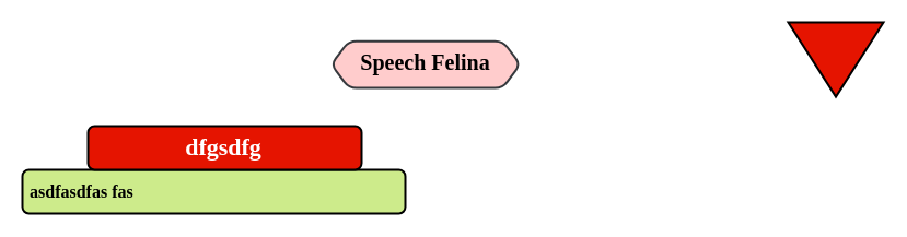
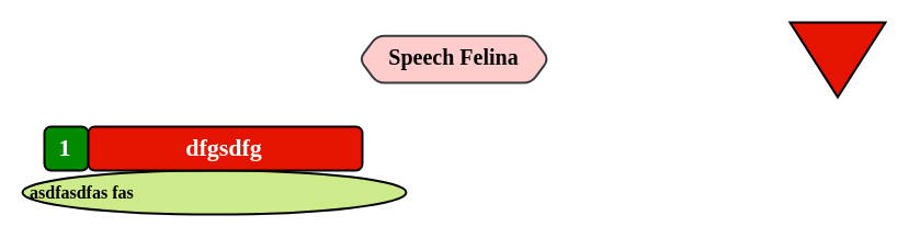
  <mxCell id="0" />
  <mxCell id="1" parent="0" />
- <mxCell id="2" value="Speech Felina" style="shape=hexagon;perimeter=hexagonPerimeter2;whiteSpace=wrap;fixedSize=1;size=16;fillColor=#ffcccc;strokeColor=#36393d;fontFamily=ADLaM Display;fontSize=20;strokeWidth=2;align=center;spacingLeft=0;spacingBottom=5;fillStyle=hachure;fontStyle=1;rounded=1;arcSize=14;fontSource=https%3A%2F%2Ffonts.googleapis.com%2Fcss%3Ffamily%3DADLaM%2BDisplay;" vertex="1" parent="1"><mxGeometry x="302.32" y="37.14" width="172.68" height="42.86" as="geometry" /></mxCell>
+ <mxCell id="2" value="Speech Felina" style="shape=hexagon;perimeter=hexagonPerimeter2;whiteSpace=wrap;fixedSize=1;size=16;fillColor=#ffcccc;strokeColor=#36393d;fontFamily=ADLaM Display;fontSize=20;strokeWidth=2;align=center;spacingLeft=0;spacingBottom=5;fillStyle=hachure;fontStyle=1;rounded=1;arcSize=14;fontSource=https%3A%2F%2Ffonts.googleapis.com%2Fcss%3Ffamily%3DADLaM%2BDisplay;" vertex="1" parent="1"><mxGeometry x="327.32" y="32.14" width="172.68" height="42.86" as="geometry" /></mxCell>
  <mxCell id="3" value="" style="triangle;whiteSpace=wrap;html=1;dashed=0;direction=south;fillColor=#e51400;fontColor=#ffffff;strokeColor=#000000;strokeWidth=2;fontFamily=Kufam;fontSource=https%3A%2F%2Ffonts.googleapis.com%2Fcss%3Ffamily%3DKufam;verticalAlign=top;spacingTop=5;fontStyle=1;fontSize=16;" vertex="1" parent="1"><mxGeometry x="720" y="20" width="87" height="68.13" as="geometry" /></mxCell>
  <mxCell id="4" value="" style="group;fontFamily=Oxanium;fontSource=https%3A%2F%2Ffonts.googleapis.com%2Fcss%3Ffamily%3DOxanium;" vertex="1" connectable="0" parent="1"><mxGeometry x="20" y="115" width="350" height="80" as="geometry" /></mxCell>
- <mxCell id="5" value="asdfasdfas fas" style="rounded=1;whiteSpace=wrap;html=1;hachureGap=4;fontFamily=Oxanium;strokeWidth=2;fillColor=#cdeb8b;strokeColor=#000000;fontSize=16;fontStyle=1;labelBorderColor=none;textShadow=0;labelBackgroundColor=none;align=left;spacing=7;verticalAlign=middle;fontSource=https%3A%2F%2Ffonts.googleapis.com%2Fcss%3Ffamily%3DOxanium;" vertex="1" parent="4"><mxGeometry y="40" width="350" height="40" as="geometry" /></mxCell>
+ <mxCell id="5" value="asdfasdfas fas" style="ellipse;whiteSpace=wrap;html=1;hachureGap=4;fontFamily=Oxanium;strokeWidth=2;fillColor=#cdeb8b;strokeColor=#000000;fontSize=16;fontStyle=1;labelBorderColor=none;textShadow=0;labelBackgroundColor=none;align=left;spacing=7;verticalAlign=middle;fontSource=https%3A%2F%2Ffonts.googleapis.com%2Fcss%3Ffamily%3DOxanium;" vertex="1" parent="4"><mxGeometry y="40" width="350" height="40" as="geometry" /></mxCell>
+ <mxCell id="6" value="1" style="rounded=1;whiteSpace=wrap;html=1;hachureGap=4;fontFamily=Oxanium;strokeWidth=2;fillColor=#008a00;strokeColor=#000000;fontSize=22;fontStyle=1;labelBorderColor=none;textShadow=0;labelBackgroundColor=none;align=center;spacing=5;verticalAlign=middle;spacingTop=0;spacingRight=2;fontColor=#ffffff;container=0;fontSource=https%3A%2F%2Ffonts.googleapis.com%2Fcss%3Ffamily%3DOxanium;" vertex="1" parent="4"><mxGeometry x="20" width="40" height="40" as="geometry" /></mxCell>
  <mxCell id="7" value="dfgsdfg" style="rounded=1;whiteSpace=wrap;html=1;hachureGap=4;fontFamily=Oxanium;strokeWidth=2;fillColor=#e51400;strokeColor=#000000;fontSize=22;fontStyle=1;labelBorderColor=none;textShadow=0;labelBackgroundColor=none;align=center;spacing=5;verticalAlign=middle;spacingTop=0;spacingRight=2;fontColor=#ffffff;container=0;fontSource=https%3A%2F%2Ffonts.googleapis.com%2Fcss%3Ffamily%3DOxanium;" vertex="1" parent="4"><mxGeometry x="60" width="250" height="40" as="geometry" /></mxCell>
